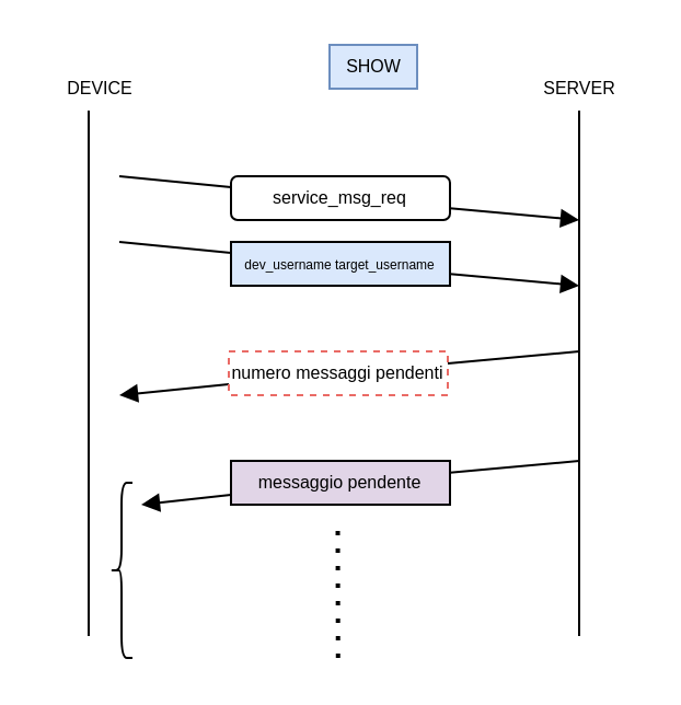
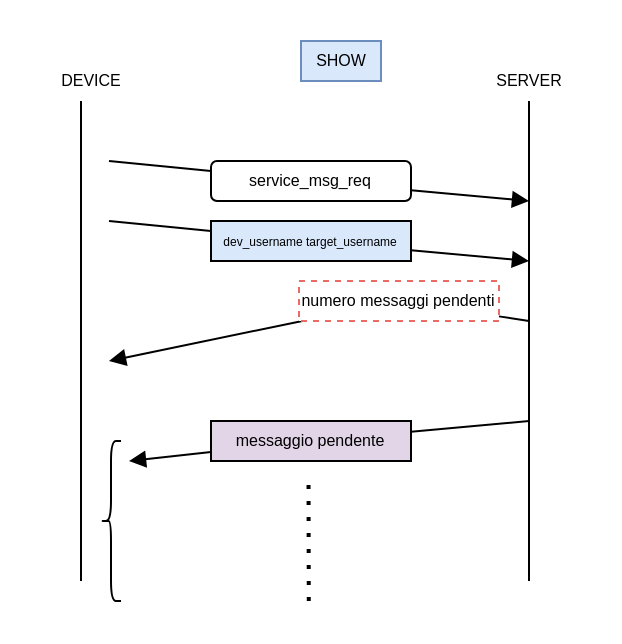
  <mxCell id="0" />
  <mxCell id="1" parent="0" />
  <mxCell id="2" value="" style="endArrow=none;html=1;fontSize=10;rounded=0;" parent="1" edge="1"><mxGeometry width="50" height="50" relative="1" as="geometry"><mxPoint x="40" y="290" as="sourcePoint" /><mxPoint x="40" y="50" as="targetPoint" /></mxGeometry></mxCell>
  <mxCell id="3" value="" style="endArrow=none;html=1;fontSize=10;rounded=0;" parent="1" edge="1"><mxGeometry width="50" height="50" relative="1" as="geometry"><mxPoint x="264" y="290" as="sourcePoint" /><mxPoint x="264" y="50" as="targetPoint" /></mxGeometry></mxCell>
  <mxCell id="4" value="" style="endArrow=block;html=1;fontSize=10;endFill=1;rounded=0;startArrow=none;" parent="1" source="5" edge="1"><mxGeometry width="50" height="50" relative="1" as="geometry"><mxPoint x="44" y="70" as="sourcePoint" /><mxPoint x="264" y="100" as="targetPoint" /></mxGeometry></mxCell>
  <mxCell id="5" value="service_msg_req" style="whiteSpace=wrap;html=1;fontSize=8;rounded=1;" parent="1" vertex="1"><mxGeometry x="105" y="80" width="100" height="20" as="geometry" /></mxCell>
  <mxCell id="6" value="" style="endArrow=none;html=1;fontSize=10;endFill=1;rounded=0;" parent="1" target="5" edge="1"><mxGeometry width="50" height="50" relative="1" as="geometry"><mxPoint x="54" y="80" as="sourcePoint" /><mxPoint x="214" y="70" as="targetPoint" /></mxGeometry></mxCell>
  <mxCell id="7" value="" style="endArrow=block;html=1;fontSize=10;endFill=1;rounded=0;startArrow=none;" parent="1" source="8" edge="1"><mxGeometry width="50" height="50" relative="1" as="geometry"><mxPoint x="194" y="180" as="sourcePoint" /><mxPoint x="54" y="180" as="targetPoint" /></mxGeometry></mxCell>
- <mxCell id="8" value="numero messaggi pendenti" style="rounded=0;whiteSpace=wrap;html=1;fontSize=8;dashed=1;strokeColor=#EA6B66;" parent="1" vertex="1"><mxGeometry x="104" y="160" width="100" height="20" as="geometry" /></mxCell>
+ <mxCell id="8" value="numero messaggi pendenti" style="rounded=0;whiteSpace=wrap;html=1;fontSize=8;dashed=1;strokeColor=#EA6B66;" parent="1" vertex="1"><mxGeometry x="149" y="140" width="100" height="20" as="geometry" /></mxCell>
  <mxCell id="9" value="" style="endArrow=none;html=1;fontSize=10;endFill=1;rounded=0;" parent="1" target="8" edge="1"><mxGeometry width="50" height="50" relative="1" as="geometry"><mxPoint x="264" y="160" as="sourcePoint" /><mxPoint x="54" y="180" as="targetPoint" /></mxGeometry></mxCell>
  <mxCell id="10" value="" style="endArrow=block;html=1;fontSize=10;endFill=1;rounded=0;startArrow=none;" parent="1" source="11" edge="1"><mxGeometry width="50" height="50" relative="1" as="geometry"><mxPoint x="44" y="100" as="sourcePoint" /><mxPoint x="264" y="130" as="targetPoint" /></mxGeometry></mxCell>
  <mxCell id="11" value="&lt;font style=&quot;font-size: 6px&quot;&gt;dev_username target_username&lt;/font&gt;" style="rounded=0;whiteSpace=wrap;html=1;fontSize=8;fillColor=#dae8fc;" parent="1" vertex="1"><mxGeometry x="105" y="110" width="100" height="20" as="geometry" /></mxCell>
  <mxCell id="12" value="" style="endArrow=none;html=1;fontSize=10;endFill=1;rounded=0;" parent="1" target="11" edge="1"><mxGeometry width="50" height="50" relative="1" as="geometry"><mxPoint x="54" y="110" as="sourcePoint" /><mxPoint x="214" y="100" as="targetPoint" /></mxGeometry></mxCell>
  <mxCell id="13" value="DEVICE" style="text;html=1;align=center;verticalAlign=middle;resizable=0;points=[];autosize=1;strokeColor=none;fillColor=none;fontSize=8;" parent="1" vertex="1"><mxGeometry x="20" y="30" width="50" height="20" as="geometry" /></mxCell>
  <mxCell id="14" value="SERVER" style="text;html=1;align=center;verticalAlign=middle;resizable=0;points=[];autosize=1;strokeColor=none;fillColor=none;fontSize=8;" parent="1" vertex="1"><mxGeometry x="239" y="30" width="50" height="20" as="geometry" /></mxCell>
  <mxCell id="15" value="SHOW" style="text;html=1;align=center;verticalAlign=middle;resizable=0;points=[];autosize=1;strokeColor=#6c8ebf;fillColor=#dae8fc;fontSize=8;" parent="1" vertex="1"><mxGeometry x="150" y="20" width="40" height="20" as="geometry" /></mxCell>
  <mxCell id="16" value="" style="endArrow=none;dashed=1;html=1;dashPattern=1 3;strokeWidth=2;rounded=0;fontSize=6;" parent="1" edge="1"><mxGeometry width="50" height="50" relative="1" as="geometry"><mxPoint x="153.89" y="300" as="sourcePoint" /><mxPoint x="153.76" y="240" as="targetPoint" /></mxGeometry></mxCell>
  <mxCell id="17" value="" style="endArrow=block;html=1;fontSize=10;endFill=1;rounded=0;startArrow=none;" parent="1" source="18" edge="1"><mxGeometry width="50" height="50" relative="1" as="geometry"><mxPoint x="204" y="230" as="sourcePoint" /><mxPoint x="64" y="230" as="targetPoint" /></mxGeometry></mxCell>
  <mxCell id="18" value="messaggio pendente" style="rounded=0;whiteSpace=wrap;html=1;fontSize=8;strokeColor=#000000;fillColor=#e1d5e7;" parent="1" vertex="1"><mxGeometry x="105" y="210" width="100" height="20" as="geometry" /></mxCell>
  <mxCell id="19" value="" style="endArrow=none;html=1;fontSize=10;endFill=1;rounded=0;" parent="1" target="18" edge="1"><mxGeometry width="50" height="50" relative="1" as="geometry"><mxPoint x="264" y="210" as="sourcePoint" /><mxPoint x="64" y="230" as="targetPoint" /></mxGeometry></mxCell>
  <mxCell id="20" value="" style="shape=curlyBracket;whiteSpace=wrap;html=1;rounded=1;fontSize=6;strokeColor=#000000;" parent="1" vertex="1"><mxGeometry x="50" y="220" width="10" height="80" as="geometry" /></mxCell>
